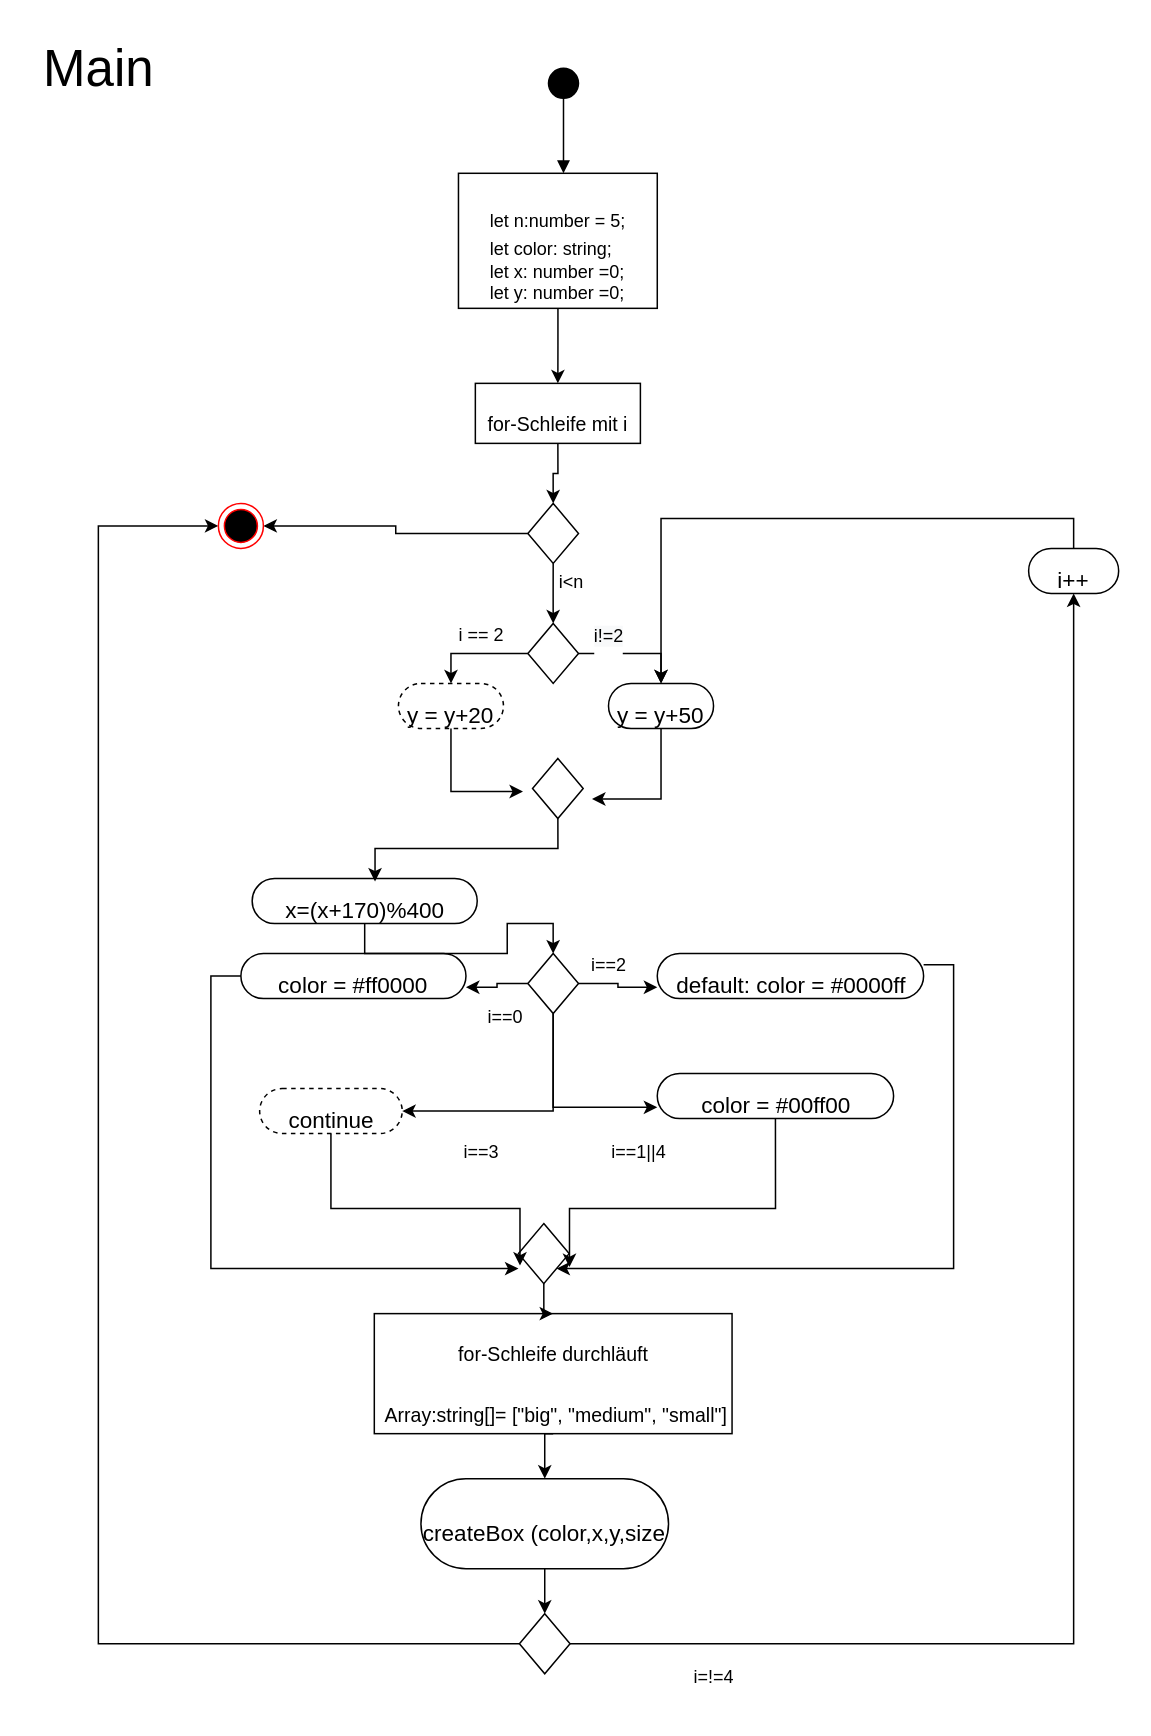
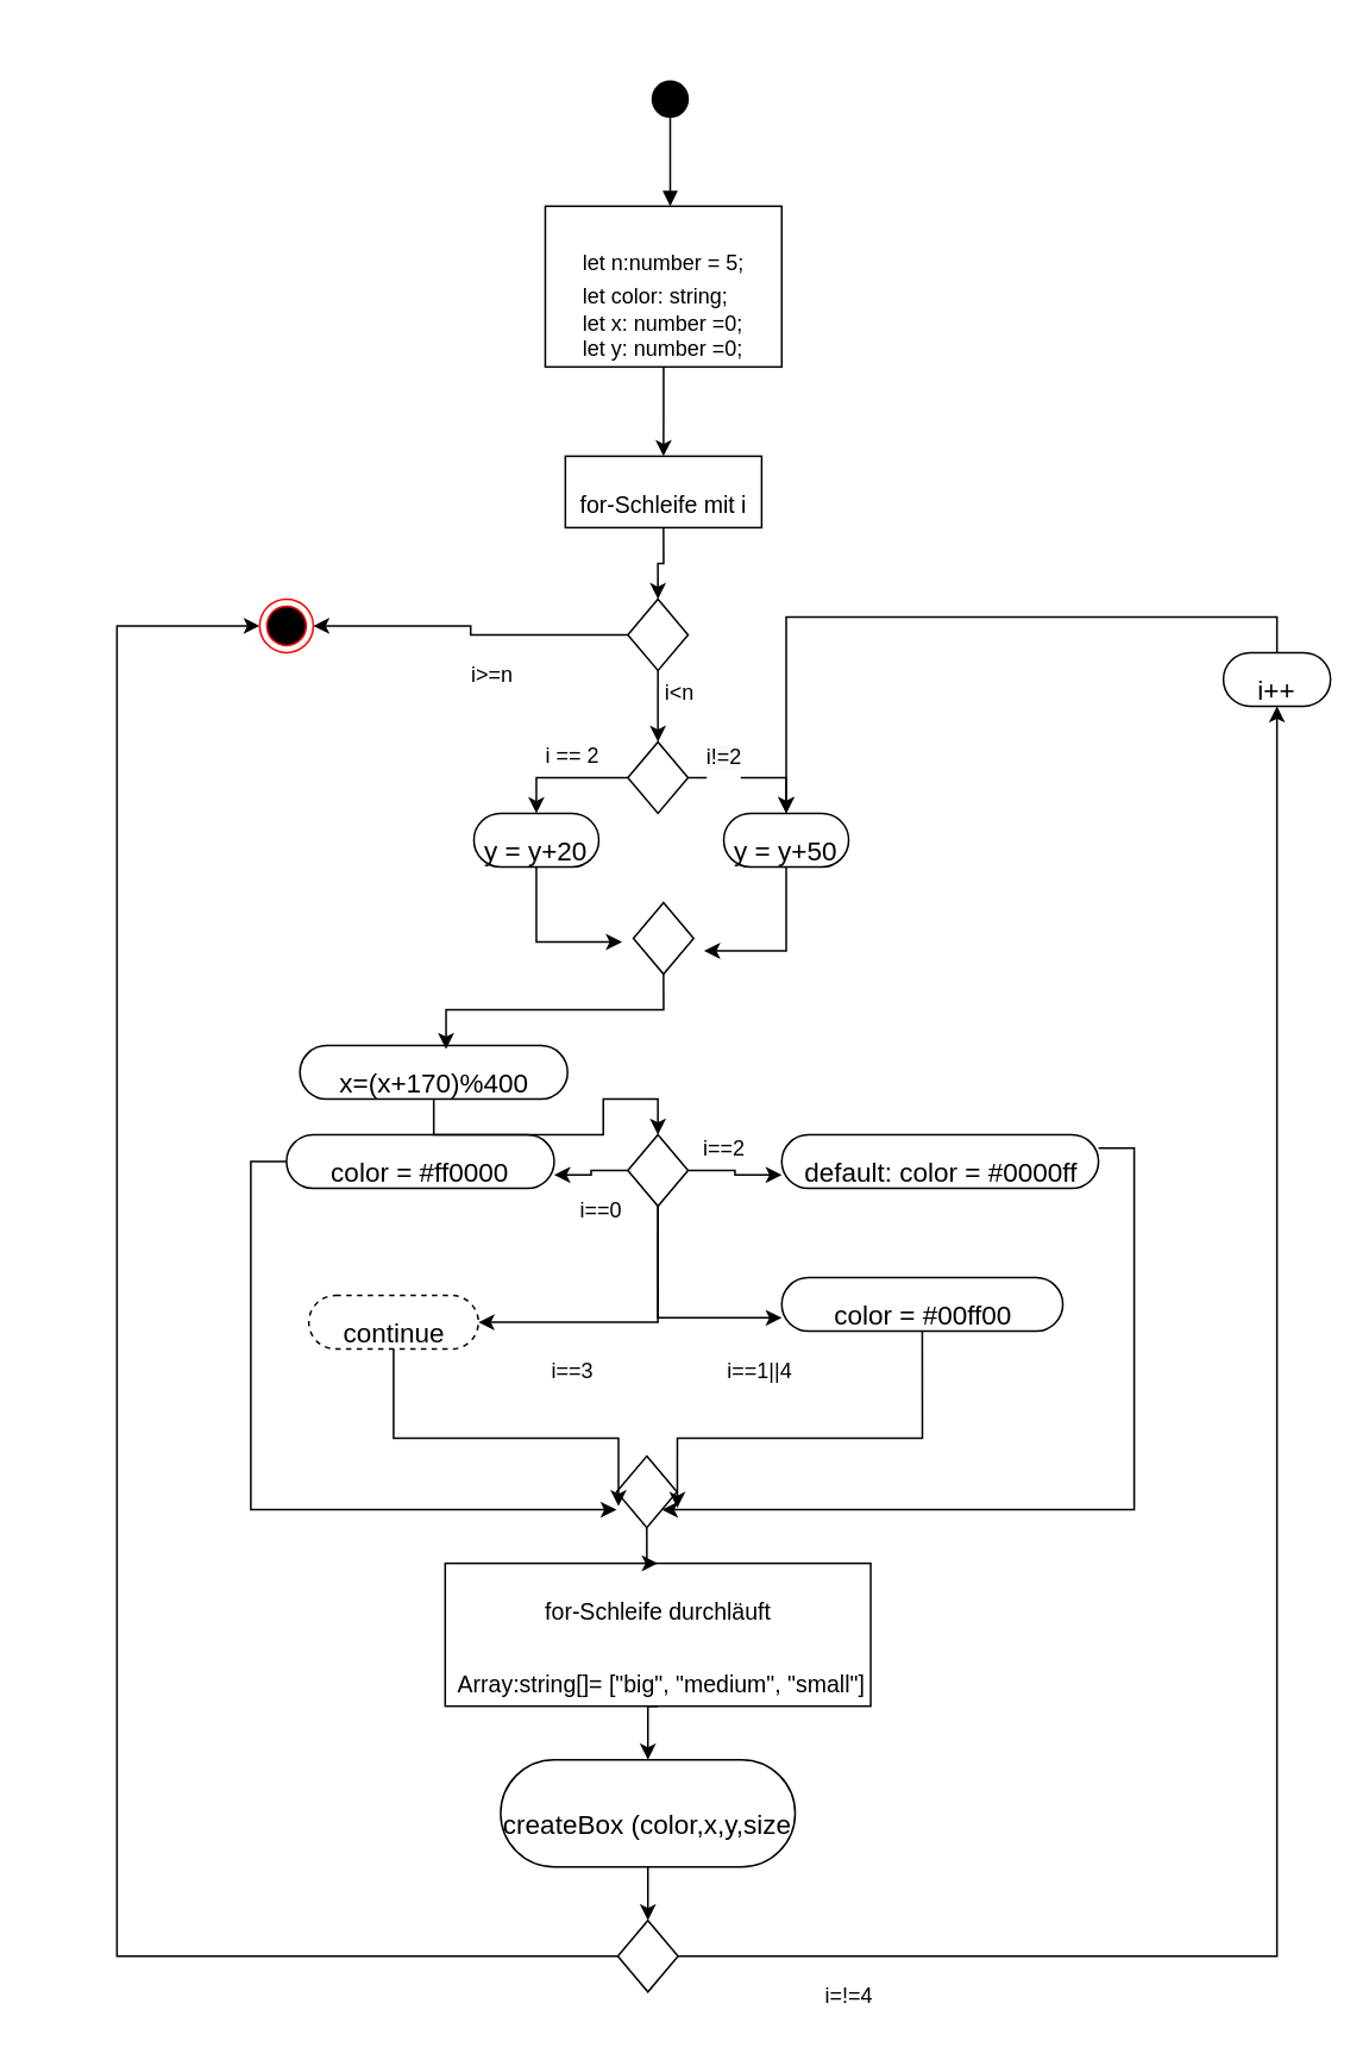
  <mxCell id="0" />
  <mxCell id="1" parent="0" />
  <mxCell id="2" value="" style="ellipse;whiteSpace=wrap;html=1;aspect=fixed;fillColor=#000000;" vertex="1" parent="1"><mxGeometry x="365" y="45" width="20" height="20" as="geometry" /></mxCell>
- <mxCell id="3" value="Main" style="text;html=1;align=center;verticalAlign=middle;resizable=0;points=[];autosize=1;fontSize=34;" vertex="1" parent="1"><mxGeometry x="20" y="20" width="90" height="50" as="geometry" /></mxCell>
  <mxCell id="4" value="" style="html=1;verticalAlign=bottom;endArrow=block;fontSize=34;exitX=0.5;exitY=1;exitDx=0;exitDy=0;" edge="1" parent="1" source="2"><mxGeometry width="80" relative="1" as="geometry"><mxPoint x="545" y="235" as="sourcePoint" /><mxPoint x="375" y="115" as="targetPoint" /></mxGeometry></mxCell>
  <mxCell id="5" style="edgeStyle=orthogonalEdgeStyle;rounded=0;orthogonalLoop=1;jettySize=auto;html=1;entryX=0.5;entryY=0;entryDx=0;entryDy=0;fontSize=34;" edge="1" parent="1" source="6" target="8"><mxGeometry relative="1" as="geometry" /></mxCell>
  <mxCell id="6" value="&lt;div style=&quot;text-align: justify&quot;&gt;&lt;span style=&quot;font-size: 12px&quot;&gt;let n:number = 5;&lt;/span&gt;&lt;/div&gt;&lt;font&gt;&lt;div style=&quot;font-size: 12px ; text-align: justify&quot;&gt;&lt;span&gt;let color: string;&lt;/span&gt;&lt;/div&gt;&lt;div style=&quot;font-size: 12px ; text-align: justify&quot;&gt;&lt;span&gt;let x: number =0;&lt;/span&gt;&lt;/div&gt;&lt;div style=&quot;font-size: 12px ; text-align: justify&quot;&gt;let y: number =0;&lt;/div&gt;&lt;/font&gt;" style="html=1;fontSize=34;fillColor=none;" vertex="1" parent="1"><mxGeometry x="305" y="115" width="132.5" height="90" as="geometry" /></mxCell>
  <mxCell id="7" style="edgeStyle=orthogonalEdgeStyle;rounded=0;orthogonalLoop=1;jettySize=auto;html=1;exitX=0.5;exitY=1;exitDx=0;exitDy=0;entryX=0.5;entryY=0;entryDx=0;entryDy=0;fontSize=34;" edge="1" parent="1" source="8" target="11"><mxGeometry relative="1" as="geometry" /></mxCell>
  <mxCell id="8" value="&lt;font style=&quot;font-size: 13px&quot;&gt;for-Schleife mit i&lt;/font&gt;" style="html=1;fillColor=none;fontSize=34;" vertex="1" parent="1"><mxGeometry x="316.25" y="255" width="110" height="40" as="geometry" /></mxCell>
  <mxCell id="9" style="edgeStyle=orthogonalEdgeStyle;rounded=0;orthogonalLoop=1;jettySize=auto;html=1;exitX=0.5;exitY=1;exitDx=0;exitDy=0;entryX=0.5;entryY=0;entryDx=0;entryDy=0;fontSize=34;" edge="1" parent="1" source="11" target="14"><mxGeometry relative="1" as="geometry"><Array as="points"><mxPoint x="368" y="395" /><mxPoint x="368" y="395" /></Array></mxGeometry></mxCell>
  <mxCell id="10" style="edgeStyle=orthogonalEdgeStyle;rounded=0;orthogonalLoop=1;jettySize=auto;html=1;exitX=0;exitY=0.5;exitDx=0;exitDy=0;entryX=1;entryY=0.5;entryDx=0;entryDy=0;fontSize=34;" edge="1" parent="1" source="11" target="53"><mxGeometry relative="1" as="geometry" /></mxCell>
  <mxCell id="11" value="" style="rhombus;whiteSpace=wrap;html=1;fillColor=none;fontSize=34;" vertex="1" parent="1"><mxGeometry x="351.25" y="335" width="33.75" height="40" as="geometry" /></mxCell>
  <mxCell id="12" value="&lt;br&gt;&lt;br&gt;&lt;span style=&quot;color: rgb(0 , 0 , 0) ; font-family: &amp;#34;helvetica&amp;#34; ; font-size: 12px ; font-style: normal ; font-weight: 400 ; letter-spacing: normal ; text-align: center ; text-indent: 0px ; text-transform: none ; word-spacing: 0px ; background-color: rgb(248 , 249 , 250) ; display: inline ; float: none&quot;&gt;i!=2&lt;/span&gt;&lt;br&gt;" style="edgeStyle=orthogonalEdgeStyle;rounded=0;orthogonalLoop=1;jettySize=auto;html=1;exitX=1;exitY=0.5;exitDx=0;exitDy=0;entryX=0.5;entryY=0;entryDx=0;entryDy=0;fontSize=34;" edge="1" parent="1" source="14" target="17"><mxGeometry x="-0.467" y="60" relative="1" as="geometry"><mxPoint as="offset" /></mxGeometry></mxCell>
  <mxCell id="13" style="edgeStyle=orthogonalEdgeStyle;rounded=0;orthogonalLoop=1;jettySize=auto;html=1;exitX=0;exitY=0.5;exitDx=0;exitDy=0;entryX=0.5;entryY=0;entryDx=0;entryDy=0;fontSize=34;" edge="1" parent="1" source="14" target="19"><mxGeometry relative="1" as="geometry" /></mxCell>
  <mxCell id="14" value="" style="rhombus;whiteSpace=wrap;html=1;fillColor=none;fontSize=34;" vertex="1" parent="1"><mxGeometry x="351.25" y="415" width="33.75" height="40" as="geometry" /></mxCell>
  <mxCell id="15" value="&lt;font style=&quot;font-size: 12px&quot;&gt;i&amp;lt;n&lt;/font&gt;" style="text;html=1;align=center;verticalAlign=middle;resizable=0;points=[];autosize=1;fontSize=34;" vertex="1" parent="1"><mxGeometry x="365" y="355" width="30" height="50" as="geometry" /></mxCell>
  <mxCell id="16" style="edgeStyle=orthogonalEdgeStyle;rounded=0;orthogonalLoop=1;jettySize=auto;html=1;exitX=0.5;exitY=1;exitDx=0;exitDy=0;entryX=1.174;entryY=0.675;entryDx=0;entryDy=0;entryPerimeter=0;fontSize=34;" edge="1" parent="1" source="17" target="22"><mxGeometry relative="1" as="geometry"><Array as="points"><mxPoint x="440" y="532" /></Array></mxGeometry></mxCell>
  <mxCell id="17" value="&lt;font style=&quot;font-size: 15px&quot;&gt;y = y+50&lt;/font&gt;" style="rounded=1;whiteSpace=wrap;html=1;fillColor=none;fontSize=34;arcSize=50;" vertex="1" parent="1"><mxGeometry x="405" y="455" width="70" height="30" as="geometry" /></mxCell>
  <mxCell id="18" style="edgeStyle=orthogonalEdgeStyle;rounded=0;orthogonalLoop=1;jettySize=auto;html=1;exitX=0.5;exitY=1;exitDx=0;exitDy=0;entryX=-0.189;entryY=0.55;entryDx=0;entryDy=0;entryPerimeter=0;fontSize=34;" edge="1" parent="1" source="19" target="22"><mxGeometry relative="1" as="geometry"><Array as="points"><mxPoint x="300" y="527" /></Array></mxGeometry></mxCell>
- <mxCell id="19" value="&lt;font style=&quot;font-size: 15px&quot;&gt;y = y+20&lt;/font&gt;" style="rounded=1;whiteSpace=wrap;html=1;fillColor=none;fontSize=34;arcSize=50;dashed=1;" vertex="1" parent="1"><mxGeometry x="265" y="455" width="70" height="30" as="geometry" /></mxCell>
+ <mxCell id="19" value="&lt;font style=&quot;font-size: 15px&quot;&gt;y = y+20&lt;/font&gt;" style="rounded=1;whiteSpace=wrap;html=1;fillColor=none;fontSize=34;arcSize=50;" vertex="1" parent="1"><mxGeometry x="265" y="455" width="70" height="30" as="geometry" /></mxCell>
  <mxCell id="20" value="&lt;font style=&quot;font-size: 12px&quot;&gt;i == 2&lt;/font&gt;" style="text;html=1;align=center;verticalAlign=middle;resizable=0;points=[];autosize=1;fontSize=34;" vertex="1" parent="1"><mxGeometry x="295" y="390" width="50" height="50" as="geometry" /></mxCell>
  <mxCell id="21" style="edgeStyle=orthogonalEdgeStyle;rounded=0;orthogonalLoop=1;jettySize=auto;html=1;exitX=0.5;exitY=1;exitDx=0;exitDy=0;entryX=0.546;entryY=0.067;entryDx=0;entryDy=0;entryPerimeter=0;fontSize=34;" edge="1" parent="1" source="22" target="24"><mxGeometry relative="1" as="geometry" /></mxCell>
  <mxCell id="22" value="" style="rhombus;whiteSpace=wrap;html=1;fillColor=none;fontSize=34;" vertex="1" parent="1"><mxGeometry x="354.38" y="505" width="33.75" height="40" as="geometry" /></mxCell>
  <mxCell id="23" style="edgeStyle=orthogonalEdgeStyle;rounded=0;orthogonalLoop=1;jettySize=auto;html=1;exitX=0.5;exitY=1;exitDx=0;exitDy=0;entryX=0.5;entryY=0;entryDx=0;entryDy=0;fontSize=34;" edge="1" parent="1" source="24" target="29"><mxGeometry relative="1" as="geometry" /></mxCell>
  <mxCell id="24" value="&lt;span style=&quot;font-size: 15px&quot;&gt;x=(x+170)%400&lt;/span&gt;" style="rounded=1;whiteSpace=wrap;html=1;fillColor=none;fontSize=34;arcSize=50;" vertex="1" parent="1"><mxGeometry x="167.5" y="585" width="150" height="30" as="geometry" /></mxCell>
  <mxCell id="25" style="edgeStyle=orthogonalEdgeStyle;rounded=0;orthogonalLoop=1;jettySize=auto;html=1;exitX=0;exitY=0.5;exitDx=0;exitDy=0;entryX=1;entryY=0.75;entryDx=0;entryDy=0;fontSize=34;" edge="1" parent="1" source="29" target="33"><mxGeometry relative="1" as="geometry" /></mxCell>
  <mxCell id="26" style="edgeStyle=orthogonalEdgeStyle;rounded=0;orthogonalLoop=1;jettySize=auto;html=1;exitX=1;exitY=0.5;exitDx=0;exitDy=0;entryX=0;entryY=0.75;entryDx=0;entryDy=0;fontSize=34;" edge="1" parent="1" source="29" target="31"><mxGeometry relative="1" as="geometry" /></mxCell>
  <mxCell id="27" style="edgeStyle=orthogonalEdgeStyle;rounded=0;orthogonalLoop=1;jettySize=auto;html=1;exitX=0.5;exitY=1;exitDx=0;exitDy=0;entryX=1;entryY=0.5;entryDx=0;entryDy=0;fontSize=34;" edge="1" parent="1" source="29" target="39"><mxGeometry relative="1" as="geometry" /></mxCell>
  <mxCell id="28" style="edgeStyle=orthogonalEdgeStyle;rounded=0;orthogonalLoop=1;jettySize=auto;html=1;exitX=0.5;exitY=1;exitDx=0;exitDy=0;entryX=0;entryY=0.75;entryDx=0;entryDy=0;fontSize=34;" edge="1" parent="1" source="29" target="37"><mxGeometry relative="1" as="geometry" /></mxCell>
  <mxCell id="29" value="" style="rhombus;whiteSpace=wrap;html=1;fillColor=none;fontSize=34;" vertex="1" parent="1"><mxGeometry x="351.25" y="635" width="33.75" height="40" as="geometry" /></mxCell>
  <mxCell id="30" style="edgeStyle=orthogonalEdgeStyle;rounded=0;orthogonalLoop=1;jettySize=auto;html=1;exitX=1;exitY=0.25;exitDx=0;exitDy=0;entryX=1;entryY=1;entryDx=0;entryDy=0;fontSize=34;" edge="1" parent="1" source="31" target="43"><mxGeometry relative="1" as="geometry"><Array as="points"><mxPoint x="635" y="643" /><mxPoint x="635" y="845" /></Array></mxGeometry></mxCell>
  <mxCell id="31" value="&lt;span style=&quot;font-size: 15px&quot;&gt;default: color = #0000ff&lt;/span&gt;" style="rounded=1;whiteSpace=wrap;html=1;fillColor=none;fontSize=34;arcSize=50;" vertex="1" parent="1"><mxGeometry x="437.5" y="635" width="177.5" height="30" as="geometry" /></mxCell>
  <mxCell id="32" style="edgeStyle=orthogonalEdgeStyle;rounded=0;orthogonalLoop=1;jettySize=auto;html=1;exitX=0;exitY=0.5;exitDx=0;exitDy=0;entryX=0;entryY=0.75;entryDx=0;entryDy=0;entryPerimeter=0;fontSize=34;" edge="1" parent="1" source="33" target="43"><mxGeometry relative="1" as="geometry" /></mxCell>
  <mxCell id="33" value="&lt;span style=&quot;font-size: 15px&quot;&gt;color = #ff0000&lt;/span&gt;" style="rounded=1;whiteSpace=wrap;html=1;fillColor=none;fontSize=34;arcSize=50;" vertex="1" parent="1"><mxGeometry x="160" y="635" width="150" height="30" as="geometry" /></mxCell>
  <mxCell id="34" value="&lt;font style=&quot;font-size: 12px&quot;&gt;i==2&lt;/font&gt;" style="text;html=1;align=center;verticalAlign=middle;resizable=0;points=[];autosize=1;fontSize=34;" vertex="1" parent="1"><mxGeometry x="385" y="610" width="40" height="50" as="geometry" /></mxCell>
  <mxCell id="35" value="&lt;font style=&quot;font-size: 12px&quot;&gt;i==0&lt;/font&gt;" style="text;html=1;align=center;verticalAlign=middle;resizable=0;points=[];autosize=1;fontSize=34;" vertex="1" parent="1"><mxGeometry x="316.25" y="645" width="40" height="50" as="geometry" /></mxCell>
  <mxCell id="36" style="edgeStyle=orthogonalEdgeStyle;rounded=0;orthogonalLoop=1;jettySize=auto;html=1;exitX=0.5;exitY=1;exitDx=0;exitDy=0;entryX=1.007;entryY=0.725;entryDx=0;entryDy=0;entryPerimeter=0;fontSize=34;" edge="1" parent="1" source="37" target="43"><mxGeometry relative="1" as="geometry"><Array as="points"><mxPoint x="516" y="805" /><mxPoint x="379" y="805" /></Array></mxGeometry></mxCell>
  <mxCell id="37" value="&lt;span style=&quot;font-size: 15px&quot;&gt;color = #00ff00&lt;/span&gt;" style="rounded=1;whiteSpace=wrap;html=1;fillColor=none;fontSize=34;arcSize=50;" vertex="1" parent="1"><mxGeometry x="437.5" y="715" width="157.5" height="30" as="geometry" /></mxCell>
  <mxCell id="38" style="edgeStyle=orthogonalEdgeStyle;rounded=0;orthogonalLoop=1;jettySize=auto;html=1;exitX=0.5;exitY=1;exitDx=0;exitDy=0;entryX=0.03;entryY=0.7;entryDx=0;entryDy=0;entryPerimeter=0;fontSize=34;" edge="1" parent="1" source="39" target="43"><mxGeometry relative="1" as="geometry"><Array as="points"><mxPoint x="220" y="805" /><mxPoint x="346" y="805" /></Array></mxGeometry></mxCell>
  <mxCell id="39" value="&lt;span style=&quot;font-size: 15px&quot;&gt;continue&lt;/span&gt;" style="rounded=1;whiteSpace=wrap;html=1;fillColor=none;fontSize=34;arcSize=50;dashed=1;" vertex="1" parent="1"><mxGeometry x="172.5" y="725" width="95" height="30" as="geometry" /></mxCell>
  <mxCell id="40" value="&lt;font style=&quot;font-size: 12px&quot;&gt;i==3&lt;/font&gt;" style="text;html=1;align=center;verticalAlign=middle;resizable=0;points=[];autosize=1;fontSize=34;" vertex="1" parent="1"><mxGeometry x="300" y="735" width="40" height="50" as="geometry" /></mxCell>
  <mxCell id="41" value="&lt;font style=&quot;font-size: 12px&quot;&gt;i==1||4&lt;/font&gt;" style="text;html=1;align=center;verticalAlign=middle;resizable=0;points=[];autosize=1;fontSize=34;" vertex="1" parent="1"><mxGeometry x="400" y="735" width="50" height="50" as="geometry" /></mxCell>
  <mxCell id="42" style="edgeStyle=orthogonalEdgeStyle;rounded=0;orthogonalLoop=1;jettySize=auto;html=1;exitX=0.5;exitY=1;exitDx=0;exitDy=0;fontSize=34;" edge="1" parent="1" source="43" target="45"><mxGeometry relative="1" as="geometry" /></mxCell>
  <mxCell id="43" value="" style="rhombus;whiteSpace=wrap;html=1;fillColor=none;fontSize=34;" vertex="1" parent="1"><mxGeometry x="345" y="815" width="33.75" height="40" as="geometry" /></mxCell>
  <mxCell id="44" style="edgeStyle=orthogonalEdgeStyle;rounded=0;orthogonalLoop=1;jettySize=auto;html=1;exitX=0.5;exitY=1;exitDx=0;exitDy=0;entryX=0.5;entryY=0;entryDx=0;entryDy=0;fontSize=34;" edge="1" parent="1" source="45" target="47"><mxGeometry relative="1" as="geometry" /></mxCell>
  <mxCell id="45" value="&lt;font style=&quot;font-size: 13px&quot;&gt;for-Schleife durchläuft&lt;br&gt;&amp;nbsp;Array:string[]= [&quot;big&quot;, &quot;medium&quot;, &quot;small&quot;]&lt;/font&gt;" style="html=1;fillColor=none;fontSize=34;align=center;" vertex="1" parent="1"><mxGeometry x="248.91" y="875" width="238.43" height="80" as="geometry" /></mxCell>
  <mxCell id="46" style="edgeStyle=orthogonalEdgeStyle;rounded=0;orthogonalLoop=1;jettySize=auto;html=1;exitX=0.5;exitY=1;exitDx=0;exitDy=0;entryX=0.5;entryY=0;entryDx=0;entryDy=0;fontSize=34;" edge="1" parent="1" source="47" target="49"><mxGeometry relative="1" as="geometry" /></mxCell>
  <mxCell id="47" value="&lt;span style=&quot;font-size: 15px&quot;&gt;createBox (color,x,y,size&lt;/span&gt;" style="rounded=1;whiteSpace=wrap;html=1;fillColor=none;fontSize=34;arcSize=50;" vertex="1" parent="1"><mxGeometry x="280" y="985" width="165" height="60" as="geometry" /></mxCell>
  <mxCell id="48" style="edgeStyle=orthogonalEdgeStyle;rounded=0;orthogonalLoop=1;jettySize=auto;html=1;exitX=0;exitY=0.5;exitDx=0;exitDy=0;entryX=0;entryY=0.5;entryDx=0;entryDy=0;fontSize=34;" edge="1" parent="1" source="49" target="53"><mxGeometry relative="1" as="geometry"><Array as="points"><mxPoint x="65" y="1095" /><mxPoint x="65" y="350" /></Array></mxGeometry></mxCell>
  <mxCell id="49" value="" style="rhombus;whiteSpace=wrap;html=1;fillColor=none;fontSize=34;" vertex="1" parent="1"><mxGeometry x="345.63" y="1075" width="33.75" height="40" as="geometry" /></mxCell>
  <mxCell id="50" style="edgeStyle=orthogonalEdgeStyle;rounded=0;orthogonalLoop=1;jettySize=auto;html=1;exitX=0.5;exitY=0;exitDx=0;exitDy=0;fontSize=34;" edge="1" parent="1" source="51" target="17"><mxGeometry relative="1" as="geometry" /></mxCell>
  <mxCell id="51" value="&lt;span style=&quot;font-size: 15px&quot;&gt;i++&lt;/span&gt;" style="rounded=1;whiteSpace=wrap;html=1;fillColor=none;fontSize=34;arcSize=50;" vertex="1" parent="1"><mxGeometry x="685" y="365" width="60" height="30" as="geometry" /></mxCell>
  <mxCell id="52" style="edgeStyle=orthogonalEdgeStyle;rounded=0;orthogonalLoop=1;jettySize=auto;html=1;exitX=1;exitY=0.5;exitDx=0;exitDy=0;fontSize=34;" edge="1" parent="1" source="49" target="51"><mxGeometry relative="1" as="geometry"><mxPoint x="715" y="165" as="targetPoint" /><mxPoint x="379.38" y="1095" as="sourcePoint" /></mxGeometry></mxCell>
  <mxCell id="53" value="" style="ellipse;html=1;shape=endState;fillColor=#000000;strokeColor=#ff0000;fontSize=34;" vertex="1" parent="1"><mxGeometry x="145" y="335" width="30" height="30" as="geometry" /></mxCell>
  <mxCell id="54" value="&lt;font style=&quot;font-size: 12px&quot;&gt;i=!=4&lt;/font&gt;" style="text;html=1;align=center;verticalAlign=middle;resizable=0;points=[];autosize=1;fontSize=34;" vertex="1" parent="1"><mxGeometry x="455" y="1085" width="40" height="50" as="geometry" /></mxCell>
+ <mxCell id="55" value="&lt;font style=&quot;font-size: 12px&quot;&gt;i&amp;gt;=n&lt;/font&gt;" style="text;html=1;align=center;verticalAlign=middle;resizable=0;points=[];autosize=1;fontSize=34;" vertex="1" parent="1"><mxGeometry x="255" y="345" width="40" height="50" as="geometry" /></mxCell>
